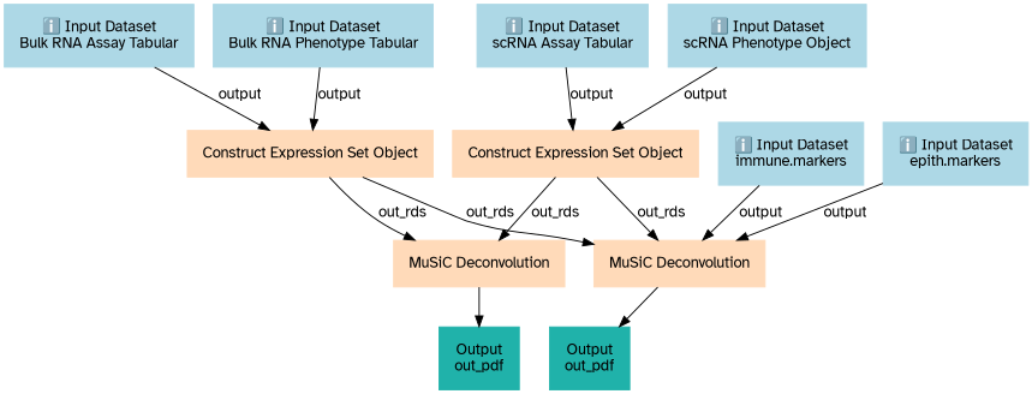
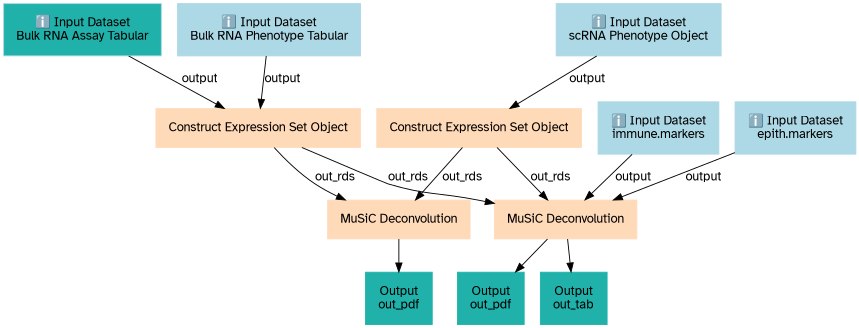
  digraph {
    node [color=lightblue fontname="Atkinson Hyperlegible" margin="0.2,0.2" shape=box style=filled]
    edge [fontname="Atkinson Hyperlegible"]
-   n1 [label="ℹ️ Input Dataset\nscRNA Assay Tabular"]
    n2 [color=peachpuff label="Construct Expression Set Object"]
    n3 [color=peachpuff label="MuSiC Deconvolution"]
    n4 [color=peachpuff label="MuSiC Deconvolution"]
    n5 [label="ℹ️ Input Dataset\nscRNA Phenotype Object"]
-   n6 [label="ℹ️ Input Dataset\nBulk RNA Assay Tabular"]
+   n6 [label="ℹ️ Input Dataset\nBulk RNA Assay Tabular" fillcolor=lightseagreen]
    n7 [color=peachpuff label="Construct Expression Set Object"]
    n8 [label="ℹ️ Input Dataset\nBulk RNA Phenotype Tabular"]
    n9 [label="ℹ️ Input Dataset\nepith.markers"]
+   n10 [color=lightseagreen label="Output\nout_tab"]
    n11 [color=lightseagreen label="Output\nout_pdf"]
    n12 [label="ℹ️ Input Dataset\nimmune.markers"]
    n13 [color=lightseagreen label="Output\nout_pdf"]
-   n1 -> n2 [label=output]
    n2 -> n3 [label=out_rds]
    n2 -> n4 [label=out_rds]
+   n3 -> n10
    n3 -> n11
    n4 -> n13
    n5 -> n2 [label=output]
    n6 -> n7 [label=output]
    n7 -> n3 [label=out_rds]
    n7 -> n4 [label=out_rds]
    n8 -> n7 [label=output]
    n9 -> n3 [label=output]
    n12 -> n3 [label=output]
  }
